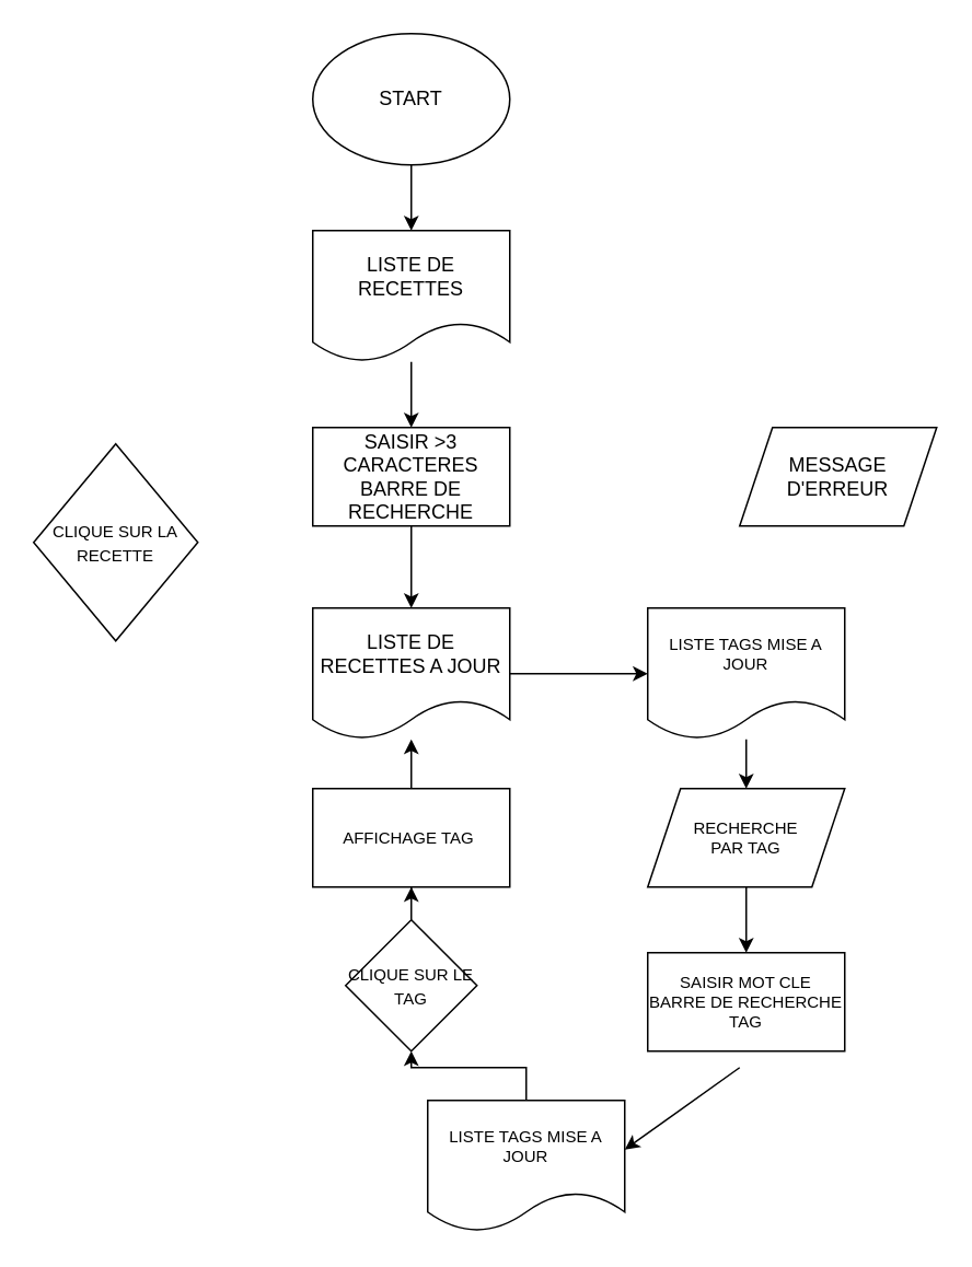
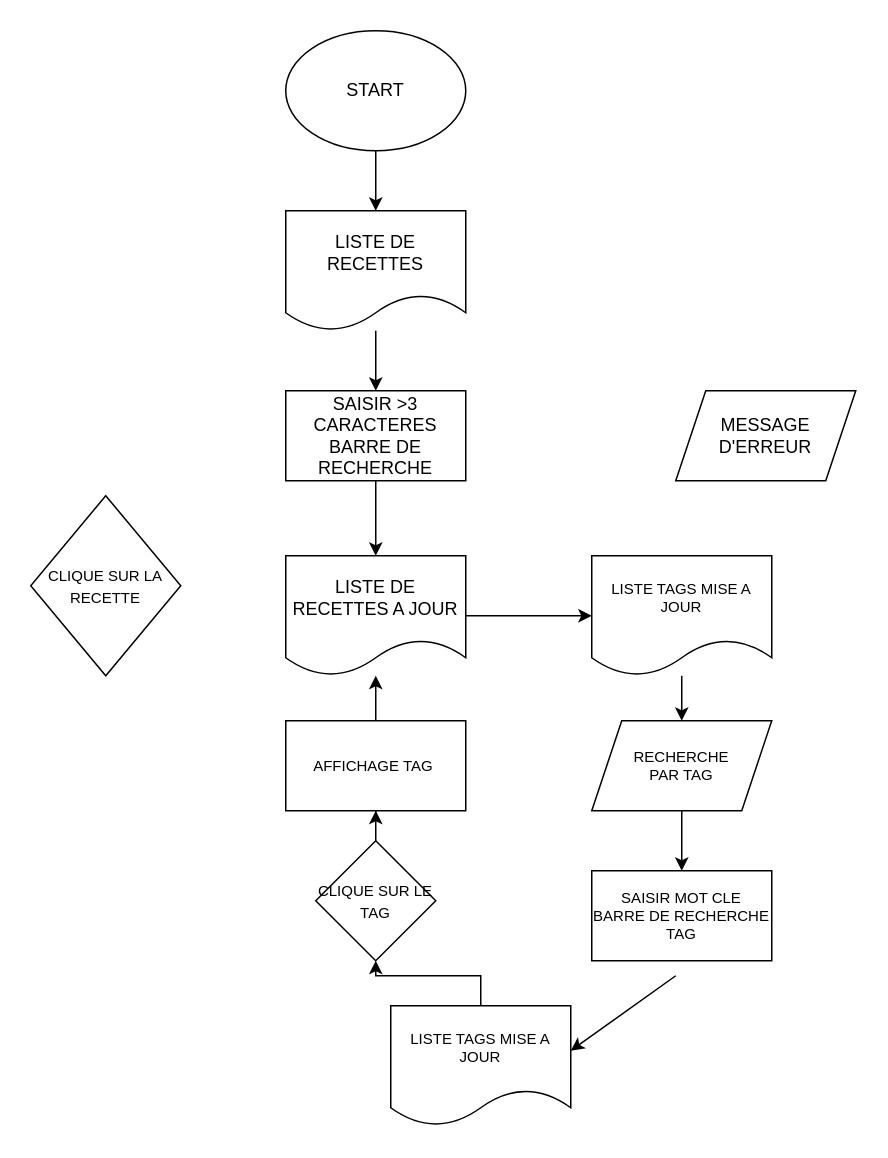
  <mxCell id="0" />
  <mxCell id="1" parent="0" />
  <mxCell id="2" value="" style="edgeStyle=orthogonalEdgeStyle;rounded=0;orthogonalLoop=1;jettySize=auto;html=1;fontSize=10;" edge="1" parent="1" source="3" target="5"><mxGeometry relative="1" as="geometry" /></mxCell>
  <mxCell id="3" value="START" style="ellipse;whiteSpace=wrap;html=1;" vertex="1" parent="1"><mxGeometry x="190" width="120" height="80" as="geometry" y="20" /></mxCell>
  <mxCell id="4" value="" style="edgeStyle=orthogonalEdgeStyle;rounded=0;orthogonalLoop=1;jettySize=auto;html=1;fontSize=10;" edge="1" parent="1" source="5" target="7"><mxGeometry relative="1" as="geometry" /></mxCell>
  <mxCell id="5" value="LISTE DE RECETTES" style="shape=document;whiteSpace=wrap;html=1;boundedLbl=1;" vertex="1" parent="1"><mxGeometry x="190" y="140" width="120" height="80" as="geometry" /></mxCell>
  <mxCell id="6" value="" style="edgeStyle=orthogonalEdgeStyle;rounded=0;orthogonalLoop=1;jettySize=auto;html=1;fontSize=10;" edge="1" parent="1" source="7" target="10"><mxGeometry relative="1" as="geometry" /></mxCell>
  <mxCell id="7" value="SAISIR &amp;gt;3 CARACTERES BARRE DE RECHERCHE" style="rounded=0;whiteSpace=wrap;html=1;" vertex="1" parent="1"><mxGeometry x="190" y="260" width="120" height="60" as="geometry" /></mxCell>
  <mxCell id="8" value="MESSAGE D'ERREUR" style="shape=parallelogram;perimeter=parallelogramPerimeter;whiteSpace=wrap;html=1;fixedSize=1;" vertex="1" parent="1"><mxGeometry x="450" y="260" width="120" height="60" as="geometry" /></mxCell>
  <mxCell id="9" value="" style="edgeStyle=orthogonalEdgeStyle;rounded=0;orthogonalLoop=1;jettySize=auto;html=1;fontSize=10;" edge="1" parent="1" source="10" target="15"><mxGeometry relative="1" as="geometry" /></mxCell>
  <mxCell id="10" value="LISTE DE RECETTES A JOUR" style="shape=document;whiteSpace=wrap;html=1;boundedLbl=1;" vertex="1" parent="1"><mxGeometry x="190" y="370" width="120" height="80" as="geometry" /></mxCell>
- <mxCell id="11" value="&lt;font style=&quot;font-size: 10px&quot;&gt;CLIQUE SUR LA RECETTE&lt;/font&gt;" style="rhombus;whiteSpace=wrap;html=1;" vertex="1" parent="1"><mxGeometry x="20" y="270" width="100" height="120" as="geometry" /></mxCell>
+ <mxCell id="11" value="&lt;font style=&quot;font-size: 10px&quot;&gt;CLIQUE SUR LA RECETTE&lt;/font&gt;" style="rhombus;whiteSpace=wrap;html=1;" vertex="1" parent="1"><mxGeometry x="20" y="330" width="100" height="120" as="geometry" /></mxCell>
  <mxCell id="12" value="" style="edgeStyle=orthogonalEdgeStyle;rounded=0;orthogonalLoop=1;jettySize=auto;html=1;fontSize=10;" edge="1" parent="1" source="13" target="16"><mxGeometry relative="1" as="geometry" /></mxCell>
  <mxCell id="13" value="RECHERCHE &lt;br&gt;PAR TAG" style="shape=parallelogram;perimeter=parallelogramPerimeter;whiteSpace=wrap;html=1;fixedSize=1;fontSize=10;" vertex="1" parent="1"><mxGeometry x="394" y="480" width="120" height="60" as="geometry" /></mxCell>
  <mxCell id="14" value="" style="edgeStyle=orthogonalEdgeStyle;rounded=0;orthogonalLoop=1;jettySize=auto;html=1;fontSize=10;" edge="1" parent="1" source="15" target="13"><mxGeometry relative="1" as="geometry" /></mxCell>
  <mxCell id="15" value="LISTE TAGS MISE A JOUR" style="shape=document;whiteSpace=wrap;html=1;boundedLbl=1;fontSize=10;" vertex="1" parent="1"><mxGeometry x="394" y="370" width="120" height="80" as="geometry" /></mxCell>
  <mxCell id="16" value="SAISIR MOT CLE&lt;br&gt;BARRE DE RECHERCHE TAG" style="rounded=0;whiteSpace=wrap;html=1;fontSize=10;" vertex="1" parent="1"><mxGeometry x="394" y="580" width="120" height="60" as="geometry" /></mxCell>
  <mxCell id="17" value="" style="edgeStyle=orthogonalEdgeStyle;rounded=0;orthogonalLoop=1;jettySize=auto;html=1;fontSize=10;" edge="1" parent="1" source="18" target="22"><mxGeometry relative="1" as="geometry" /></mxCell>
  <mxCell id="18" value="LISTE TAGS MISE A JOUR" style="shape=document;whiteSpace=wrap;html=1;boundedLbl=1;fontSize=10;" vertex="1" parent="1"><mxGeometry x="260" y="670" width="120" height="80" as="geometry" /></mxCell>
  <mxCell id="19" value="" style="edgeStyle=orthogonalEdgeStyle;rounded=0;orthogonalLoop=1;jettySize=auto;html=1;fontSize=10;" edge="1" parent="1" source="20" target="10"><mxGeometry relative="1" as="geometry" /></mxCell>
  <mxCell id="20" value="AFFICHAGE TAG&amp;nbsp;" style="rounded=0;whiteSpace=wrap;html=1;fontSize=10;" vertex="1" parent="1"><mxGeometry x="190" y="480" width="120" height="60" as="geometry" /></mxCell>
  <mxCell id="21" value="" style="edgeStyle=orthogonalEdgeStyle;rounded=0;orthogonalLoop=1;jettySize=auto;html=1;fontSize=10;" edge="1" parent="1" source="22" target="20"><mxGeometry relative="1" as="geometry" /></mxCell>
  <mxCell id="22" value="&lt;font style=&quot;font-size: 10px&quot;&gt;CLIQUE SUR LE TAG&lt;/font&gt;" style="rhombus;whiteSpace=wrap;html=1;" vertex="1" parent="1"><mxGeometry x="210" y="560" width="80" height="80" as="geometry" /></mxCell>
  <mxCell id="23" value="" style="endArrow=classic;html=1;rounded=0;fontSize=10;" edge="1" parent="1"><mxGeometry width="50" height="50" relative="1" as="geometry"><mxPoint x="450" y="650" as="sourcePoint" /><mxPoint x="380" y="700" as="targetPoint" /></mxGeometry></mxCell>
